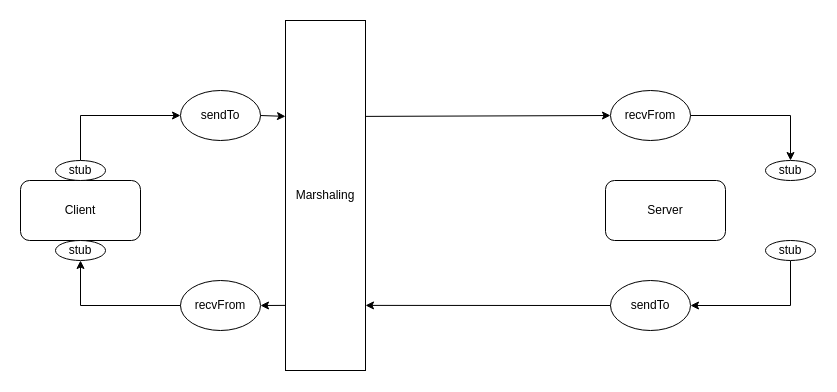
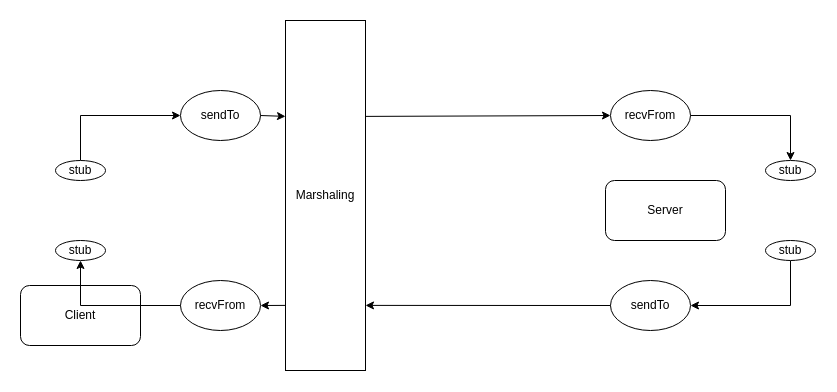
  <mxCell id="0" />
  <mxCell id="1" parent="0" />
- <mxCell id="2" value="Client            " style="rounded=1;whiteSpace=wrap;html=1;" vertex="1" parent="1"><mxGeometry x="20" y="180" width="120" height="60" as="geometry" /></mxCell>
+ <mxCell id="2" value="Client            " style="rounded=1;whiteSpace=wrap;html=1;" vertex="1" parent="1"><mxGeometry x="20" y="285" width="120" height="60" as="geometry" /></mxCell>
  <mxCell id="3" value="Server" style="rounded=1;whiteSpace=wrap;html=1;" vertex="1" parent="1"><mxGeometry x="605" y="180" width="120" height="60" as="geometry" /></mxCell>
  <mxCell id="4" value="&lt;font style=&quot;font-size: 12px;&quot;&gt;sendTo&lt;/font&gt;" style="ellipse;whiteSpace=wrap;html=1;fontSize=8;" vertex="1" parent="1"><mxGeometry x="180" y="90" width="80" height="50" as="geometry" /></mxCell>
  <mxCell id="5" value="&lt;font style=&quot;font-size: 12px;&quot;&gt;recvFrom&lt;/font&gt;" style="ellipse;whiteSpace=wrap;html=1;fontSize=8;" vertex="1" parent="1"><mxGeometry x="610" y="90" width="80" height="50" as="geometry" /></mxCell>
  <mxCell id="6" value="&lt;font style=&quot;font-size: 12px;&quot;&gt;sendTo&lt;/font&gt;" style="ellipse;whiteSpace=wrap;html=1;fontSize=8;" vertex="1" parent="1"><mxGeometry x="610" y="280" width="80" height="50" as="geometry" /></mxCell>
  <mxCell id="7" value="&lt;font style=&quot;font-size: 12px;&quot;&gt;recvFrom&lt;/font&gt;" style="ellipse;whiteSpace=wrap;html=1;fontSize=8;" vertex="1" parent="1"><mxGeometry x="180" y="280" width="80" height="50" as="geometry" /></mxCell>
  <mxCell id="8" value="Marshaling" style="rounded=0;whiteSpace=wrap;html=1;fontSize=12;" vertex="1" parent="1"><mxGeometry x="285" y="20" width="80" height="350" as="geometry" /></mxCell>
  <mxCell id="9" value="" style="endArrow=classic;html=1;rounded=0;fontSize=12;exitX=0;exitY=0.5;exitDx=0;exitDy=0;entryX=1;entryY=0.814;entryDx=0;entryDy=0;entryPerimeter=0;" edge="1" parent="1" source="6" target="8"><mxGeometry width="50" height="50" relative="1" as="geometry"><mxPoint x="390" y="260" as="sourcePoint" /><mxPoint x="440" y="210" as="targetPoint" /></mxGeometry></mxCell>
  <mxCell id="10" value="" style="endArrow=classic;html=1;rounded=0;fontSize=12;exitX=0;exitY=0.814;exitDx=0;exitDy=0;entryX=1;entryY=0.5;entryDx=0;entryDy=0;exitPerimeter=0;" edge="1" parent="1" source="8" target="7"><mxGeometry width="50" height="50" relative="1" as="geometry"><mxPoint x="620" y="315" as="sourcePoint" /><mxPoint x="485" y="314.9" as="targetPoint" /></mxGeometry></mxCell>
  <mxCell id="11" value="" style="endArrow=classic;html=1;rounded=0;fontSize=12;entryX=0.5;entryY=1;entryDx=0;entryDy=0;exitX=0;exitY=0.5;exitDx=0;exitDy=0;" edge="1" parent="1" source="7" target="18"><mxGeometry width="50" height="50" relative="1" as="geometry"><mxPoint x="390" y="250" as="sourcePoint" /><mxPoint x="440" y="200" as="targetPoint" /><Array as="points"><mxPoint x="80" y="305" /></Array></mxGeometry></mxCell>
  <mxCell id="12" value="" style="endArrow=classic;html=1;rounded=0;fontSize=12;entryX=0;entryY=0.5;entryDx=0;entryDy=0;exitX=0.5;exitY=0;exitDx=0;exitDy=0;" edge="1" parent="1" source="17" target="4"><mxGeometry width="50" height="50" relative="1" as="geometry"><mxPoint x="390" y="250" as="sourcePoint" /><mxPoint x="440" y="200" as="targetPoint" /><Array as="points"><mxPoint x="80" y="115" /></Array></mxGeometry></mxCell>
  <mxCell id="13" value="" style="endArrow=classic;html=1;rounded=0;fontSize=12;entryX=0;entryY=0.274;entryDx=0;entryDy=0;exitX=1;exitY=0.5;exitDx=0;exitDy=0;entryPerimeter=0;" edge="1" parent="1" source="4" target="8"><mxGeometry width="50" height="50" relative="1" as="geometry"><mxPoint x="390" y="250" as="sourcePoint" /><mxPoint x="440" y="200" as="targetPoint" /></mxGeometry></mxCell>
  <mxCell id="14" value="" style="endArrow=classic;html=1;rounded=0;fontSize=12;entryX=0;entryY=0.5;entryDx=0;entryDy=0;exitX=1;exitY=0.274;exitDx=0;exitDy=0;exitPerimeter=0;" edge="1" parent="1" source="8" target="5"><mxGeometry width="50" height="50" relative="1" as="geometry"><mxPoint x="480" y="110" as="sourcePoint" /><mxPoint x="405" y="125.9" as="targetPoint" /></mxGeometry></mxCell>
  <mxCell id="15" value="" style="endArrow=classic;html=1;rounded=0;fontSize=12;entryX=0.5;entryY=0;entryDx=0;entryDy=0;exitX=1;exitY=0.5;exitDx=0;exitDy=0;" edge="1" parent="1" source="5" target="19"><mxGeometry width="50" height="50" relative="1" as="geometry"><mxPoint x="390" y="250" as="sourcePoint" /><mxPoint x="440" y="200" as="targetPoint" /><Array as="points"><mxPoint x="790" y="115" /></Array></mxGeometry></mxCell>
  <mxCell id="16" value="" style="endArrow=classic;html=1;rounded=0;fontSize=12;entryX=1;entryY=0.5;entryDx=0;entryDy=0;exitX=0.5;exitY=1;exitDx=0;exitDy=0;" edge="1" parent="1" source="20" target="6"><mxGeometry width="50" height="50" relative="1" as="geometry"><mxPoint x="390" y="250" as="sourcePoint" /><mxPoint x="440" y="200" as="targetPoint" /><Array as="points"><mxPoint x="790" y="305" /></Array></mxGeometry></mxCell>
  <mxCell id="17" value="stub" style="ellipse;whiteSpace=wrap;html=1;fontSize=12;" vertex="1" parent="1"><mxGeometry x="55" y="160" width="50" height="20" as="geometry" /></mxCell>
  <mxCell id="18" value="stub" style="ellipse;whiteSpace=wrap;html=1;fontSize=12;" vertex="1" parent="1"><mxGeometry x="55" y="240" width="50" height="20" as="geometry" /></mxCell>
  <mxCell id="19" value="stub" style="ellipse;whiteSpace=wrap;html=1;fontSize=12;" vertex="1" parent="1"><mxGeometry x="765" y="160" width="50" height="20" as="geometry" /></mxCell>
  <mxCell id="20" value="stub" style="ellipse;whiteSpace=wrap;html=1;fontSize=12;" vertex="1" parent="1"><mxGeometry x="765" y="240" width="50" height="20" as="geometry" /></mxCell>
